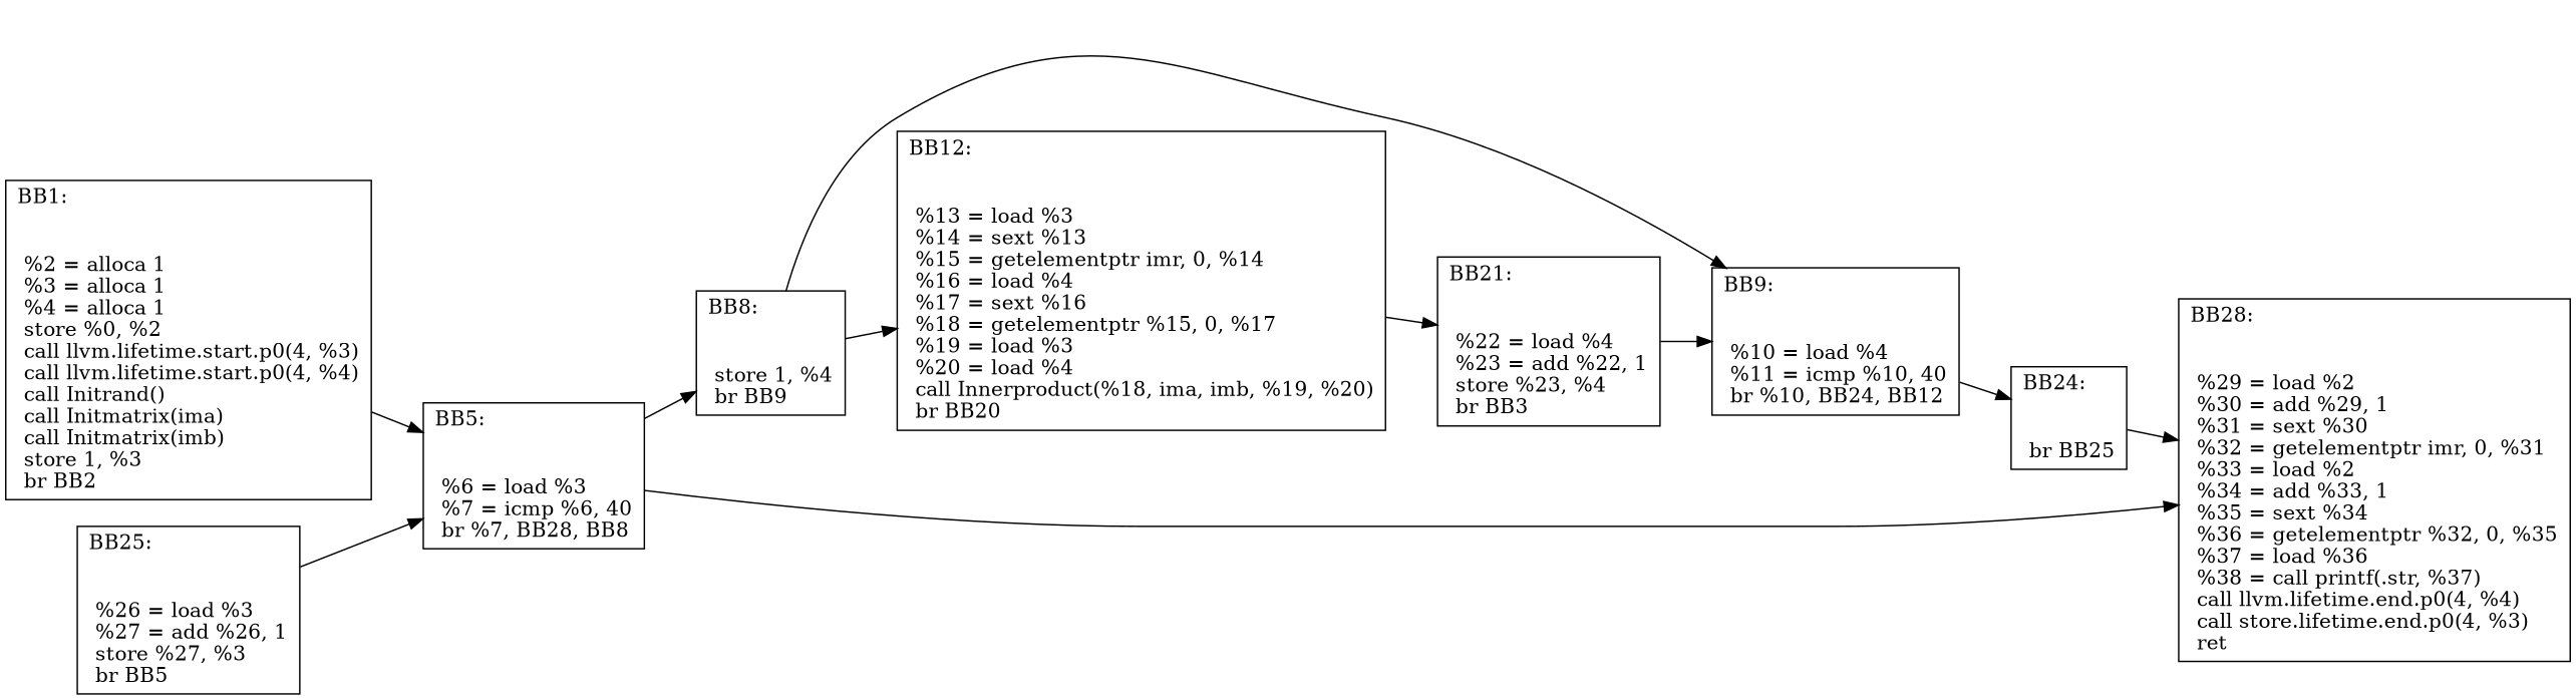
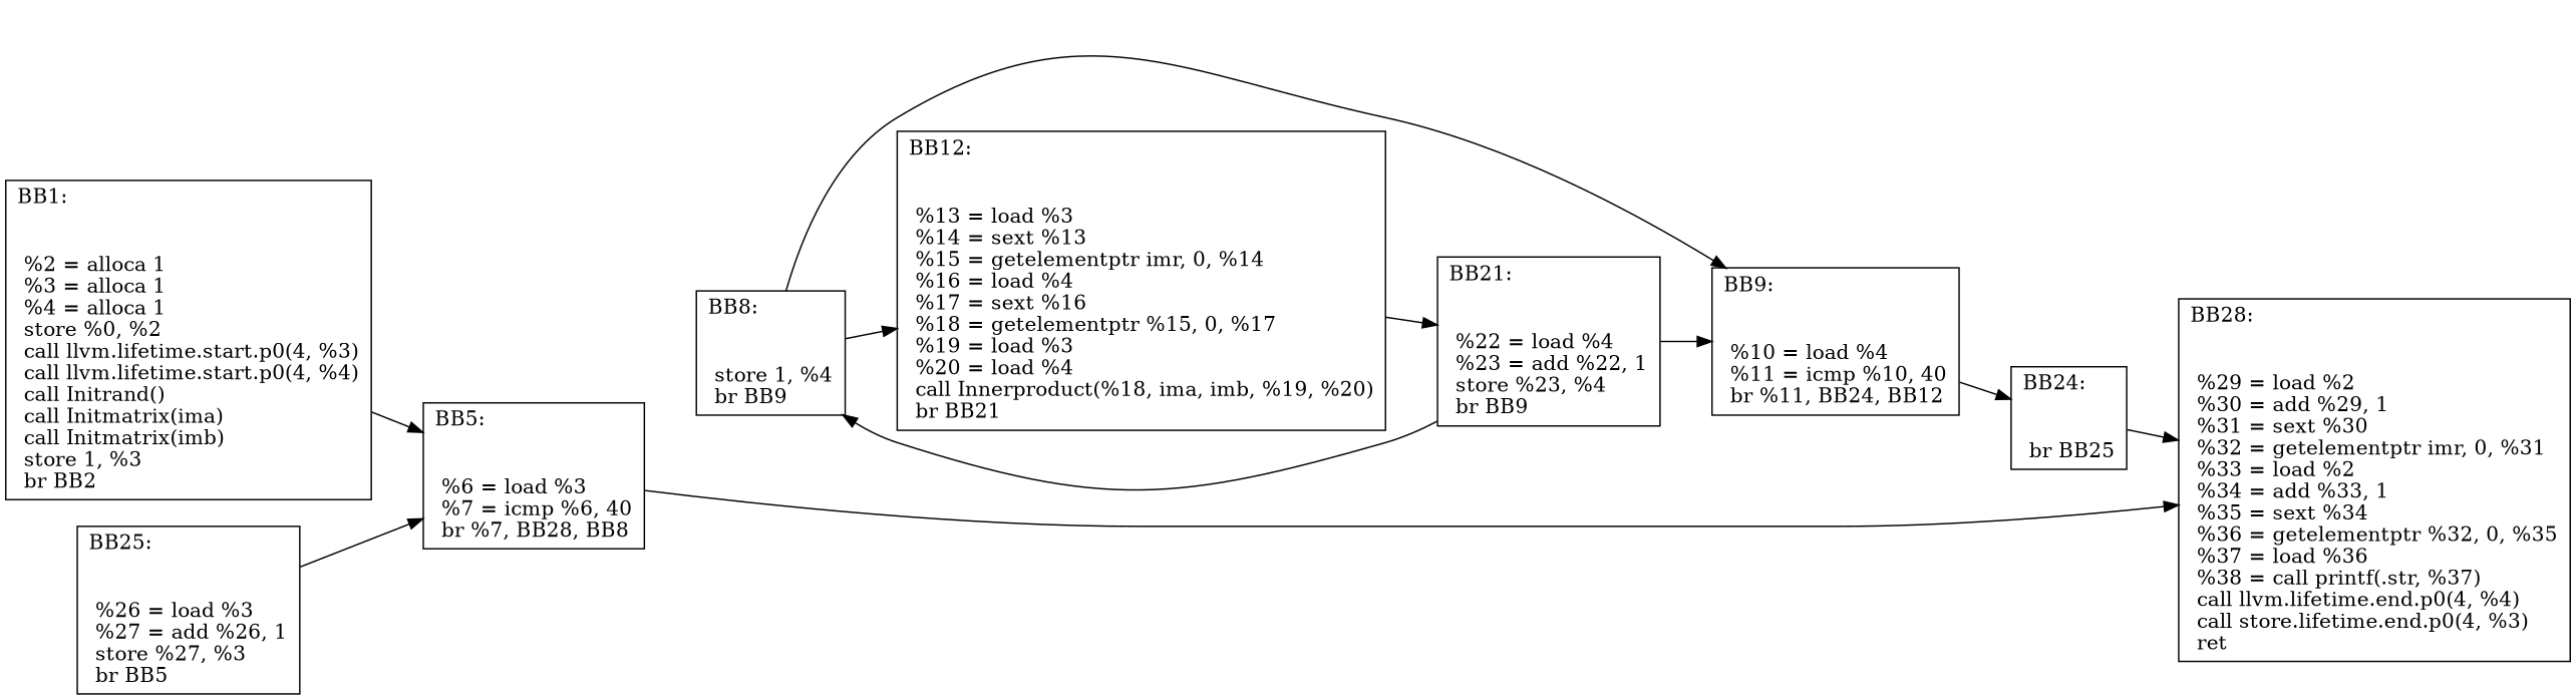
  digraph {
    rankdir=LR
    node [shape=record]
    n1 [label="{BB1:\l\l\n	 %2 = alloca  1\l	 %3 = alloca  1\l	 %4 = alloca  1\l	 store  %0,  %2\l	 call llvm.lifetime.start.p0(4, %3)\l	 call llvm.lifetime.start.p0(4, %4)\l	 call Initrand()\l	 call Initmatrix(ima)\l	 call Initmatrix(imb)\l	 store  1,  %3\l	 br BB2\l	}"]
    n2 [label="{BB5:\l\l\n	 %6 = load  %3\l	 %7 = icmp  %6,  40\l	 br %7, BB28, BB8\l	}"]
    n3 [label="{BB8:\l\l\n	 store  1,  %4\l	 br BB9\l	}"]
    n4 [label="{BB28:\l\l\n	 %29 = load  %2\l	 %30 = add  %29,  1\l	 %31 = sext  %30\l	 %32 = getelementptr  imr,  0,  %31\l	 %33 = load  %2\l	 %34 = add  %33,  1\l	 %35 = sext  %34\l	 %36 = getelementptr  %32,  0,  %35\l	 %37 = load  %36\l	 %38 = call printf(.str, %37)\l	 call llvm.lifetime.end.p0(4, %4)\l	 call store.lifetime.end.p0(4, %3)\l	 ret \l	}"]
-   n5 [label="{BB9:\l\l\n	 %10 = load  %4\l	 %11 = icmp  %10,  40\l	 br %10, BB24, BB12\l	}"]
-   n6 [label="{BB12:\l\l\n	 %13 = load  %3\l	 %14 = sext  %13\l	 %15 = getelementptr  imr,  0,  %14\l	 %16 = load  %4\l	 %17 = sext  %16\l	 %18 = getelementptr  %15,  0,  %17\l	 %19 = load  %3\l	 %20 = load  %4\l	 call Innerproduct(%18, ima, imb, %19, %20)\l	 br BB20\l	}"]
+   n5 [label="{BB9:\l\l\n	 %10 = load  %4\l	 %11 = icmp  %10,  40\l	 br %11, BB24, BB12\l	}"]
+   n6 [label="{BB12:\l\l\n	 %13 = load  %3\l	 %14 = sext  %13\l	 %15 = getelementptr  imr,  0,  %14\l	 %16 = load  %4\l	 %17 = sext  %16\l	 %18 = getelementptr  %15,  0,  %17\l	 %19 = load  %3\l	 %20 = load  %4\l	 call Innerproduct(%18, ima, imb, %19, %20)\l	 br BB21\l	}"]
    n7 [label="{BB24:\l\l\n	 br BB25\l	}"]
-   n8 [label="{BB21:\l\l\n	 %22 = load  %4\l	 %23 = add  %22,  1\l	 store  %23,  %4\l	 br BB3\l	}"]
+   n8 [label="{BB21:\l\l\n	 %22 = load  %4\l	 %23 = add  %22,  1\l	 store  %23,  %4\l	 br BB9\l	}"]
    n9 [label="{BB25:\l\l\n	 %26 = load  %3\l	 %27 = add  %26,  1\l	 store  %27,  %3\l	 br BB5\l	}"]
    n1 -> n2
-   n2 -> n3
+   n8 -> n3
    n2 -> n4
    n3 -> n5
    n3 -> n6
    n5 -> n7
    n6 -> n8
    n7 -> n4
    n8 -> n5
    n9 -> n2
  }
